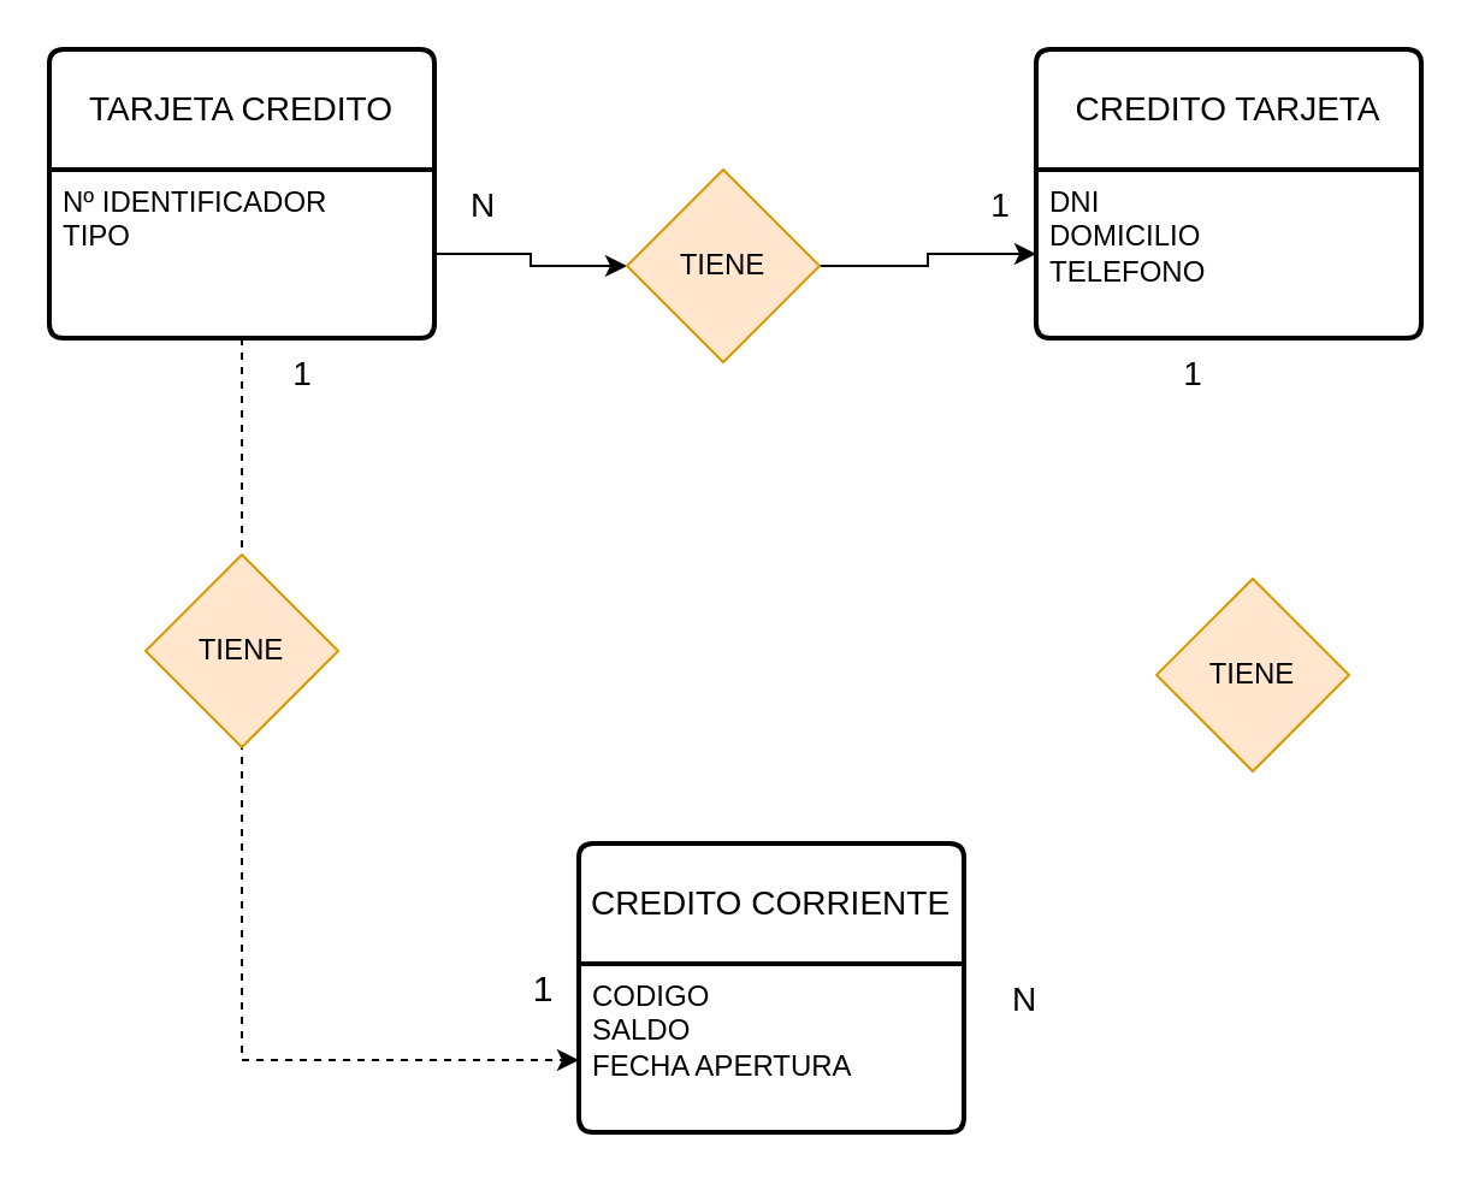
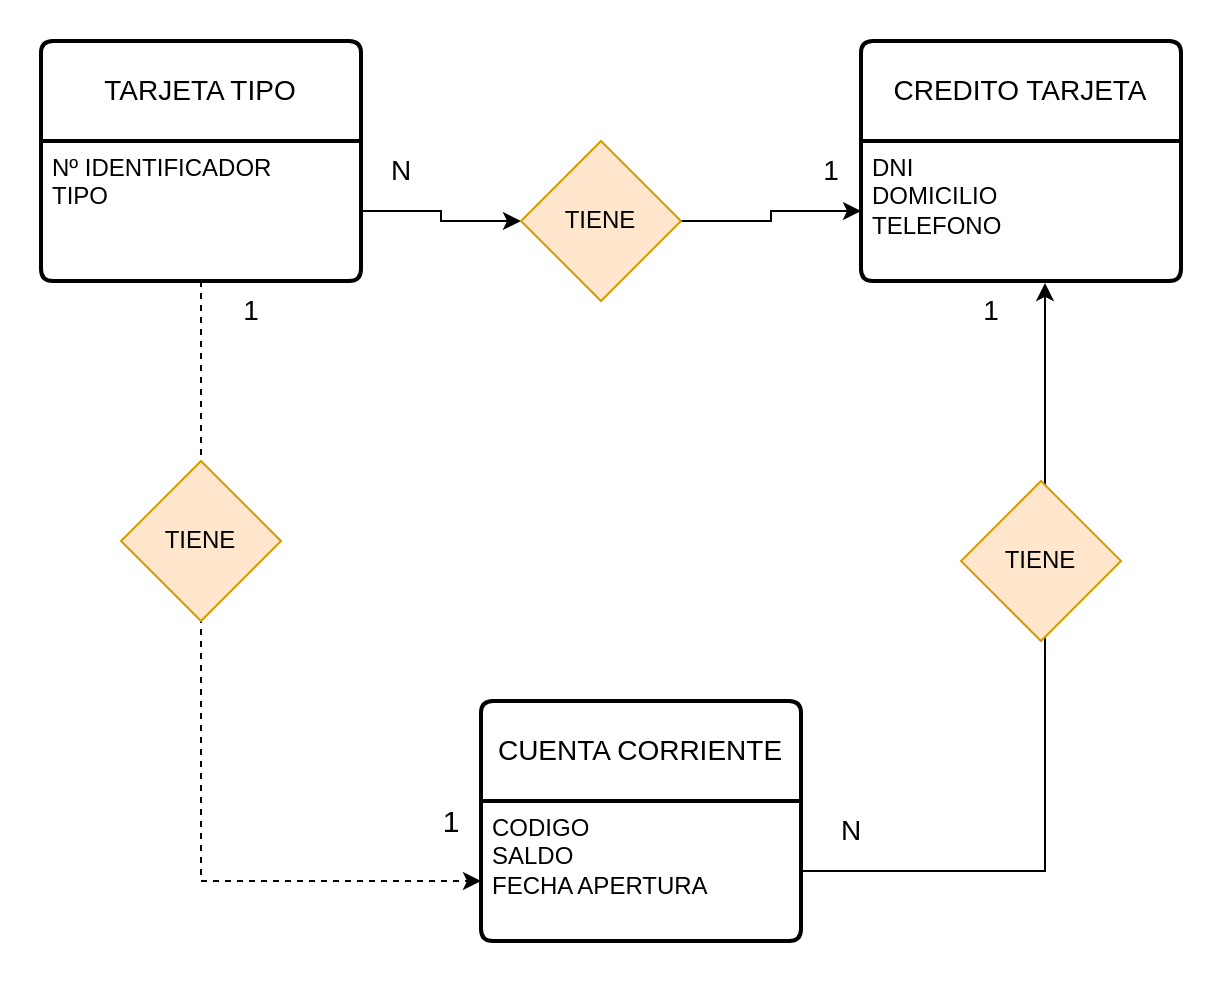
  <mxCell id="0" />
  <mxCell id="1" parent="0" />
- <mxCell id="2" value="TARJETA CREDITO" style="swimlane;childLayout=stackLayout;horizontal=1;startSize=50;horizontalStack=0;rounded=1;fontSize=14;fontStyle=0;strokeWidth=2;resizeParent=0;resizeLast=1;shadow=0;dashed=0;align=center;arcSize=4;whiteSpace=wrap;html=1;" vertex="1" parent="1"><mxGeometry x="20" y="20" width="160" height="120" as="geometry" /></mxCell>
+ <mxCell id="2" value="TARJETA TIPO" style="swimlane;childLayout=stackLayout;horizontal=1;startSize=50;horizontalStack=0;rounded=1;fontSize=14;fontStyle=0;strokeWidth=2;resizeParent=0;resizeLast=1;shadow=0;dashed=0;align=center;arcSize=4;whiteSpace=wrap;html=1;" vertex="1" parent="1"><mxGeometry x="20" y="20" width="160" height="120" as="geometry" /></mxCell>
  <mxCell id="3" value="&lt;div&gt;Nº IDENTIFICADOR&lt;/div&gt;&lt;div&gt;TIPO&lt;/div&gt;&lt;div&gt;&lt;br&gt;&lt;/div&gt;" style="align=left;strokeColor=none;fillColor=none;spacingLeft=4;spacingRight=4;fontSize=12;verticalAlign=top;resizable=0;rotatable=0;part=1;html=1;whiteSpace=wrap;" vertex="1" parent="2"><mxGeometry y="50" width="160" height="70" as="geometry" /></mxCell>
  <mxCell id="4" value="CREDITO TARJETA" style="swimlane;childLayout=stackLayout;horizontal=1;startSize=50;horizontalStack=0;rounded=1;fontSize=14;fontStyle=0;strokeWidth=2;resizeParent=0;resizeLast=1;shadow=0;dashed=0;align=center;arcSize=4;whiteSpace=wrap;html=1;" vertex="1" parent="1"><mxGeometry x="430" y="20" width="160" height="120" as="geometry" /></mxCell>
  <mxCell id="5" value="&lt;div&gt;DNI&lt;/div&gt;&lt;div&gt;DOMICILIO&lt;/div&gt;&lt;div&gt;TELEFONO&lt;br&gt;&lt;/div&gt;&lt;div&gt;&lt;br&gt;&lt;/div&gt;" style="align=left;strokeColor=none;fillColor=none;spacingLeft=4;spacingRight=4;fontSize=12;verticalAlign=top;resizable=0;rotatable=0;part=1;html=1;whiteSpace=wrap;" vertex="1" parent="4"><mxGeometry y="50" width="160" height="70" as="geometry" /></mxCell>
- <mxCell id="6" value="CREDITO CORRIENTE" style="swimlane;childLayout=stackLayout;horizontal=1;startSize=50;horizontalStack=0;rounded=1;fontSize=14;fontStyle=0;strokeWidth=2;resizeParent=0;resizeLast=1;shadow=0;dashed=0;align=center;arcSize=4;whiteSpace=wrap;html=1;" vertex="1" parent="1"><mxGeometry x="240" y="350" width="160" height="120" as="geometry" /></mxCell>
+ <mxCell id="6" value="CUENTA CORRIENTE" style="swimlane;childLayout=stackLayout;horizontal=1;startSize=50;horizontalStack=0;rounded=1;fontSize=14;fontStyle=0;strokeWidth=2;resizeParent=0;resizeLast=1;shadow=0;dashed=0;align=center;arcSize=4;whiteSpace=wrap;html=1;" vertex="1" parent="1"><mxGeometry x="240" y="350" width="160" height="120" as="geometry" /></mxCell>
  <mxCell id="7" value="&lt;div&gt;CODIGO&lt;/div&gt;&lt;div&gt;SALDO&lt;/div&gt;&lt;div&gt;FECHA APERTURA&lt;br&gt;&lt;/div&gt;" style="align=left;strokeColor=none;fillColor=none;spacingLeft=4;spacingRight=4;fontSize=12;verticalAlign=top;resizable=0;rotatable=0;part=1;html=1;whiteSpace=wrap;" vertex="1" parent="6"><mxGeometry y="50" width="160" height="70" as="geometry" /></mxCell>
  <mxCell id="8" value="1" style="text;html=1;align=center;verticalAlign=middle;resizable=0;points=[];autosize=1;strokeColor=none;fillColor=none;fontSize=14;" vertex="1" parent="1"><mxGeometry x="400" y="70" width="30" height="30" as="geometry" /></mxCell>
  <mxCell id="9" value="N" style="text;html=1;align=center;verticalAlign=middle;resizable=0;points=[];autosize=1;strokeColor=none;fillColor=none;fontSize=14;" vertex="1" parent="1"><mxGeometry x="185" y="70" width="30" height="30" as="geometry" /></mxCell>
  <mxCell id="10" value="1" style="text;html=1;align=center;verticalAlign=middle;resizable=0;points=[];autosize=1;strokeColor=none;fillColor=none;fontSize=15;" vertex="1" parent="1"><mxGeometry x="210" y="395" width="30" height="30" as="geometry" /></mxCell>
  <mxCell id="11" value="1" style="text;html=1;align=center;verticalAlign=middle;resizable=0;points=[];autosize=1;strokeColor=none;fillColor=none;fontSize=14;" vertex="1" parent="1"><mxGeometry x="110" y="140" width="30" height="30" as="geometry" /></mxCell>
  <mxCell id="12" style="edgeStyle=orthogonalEdgeStyle;rounded=0;orthogonalLoop=1;jettySize=auto;html=1;entryX=0;entryY=0.75;entryDx=0;entryDy=0;dashed=1;" edge="1" parent="1" source="3" target="6"><mxGeometry relative="1" as="geometry"><mxPoint x="100" y="440" as="targetPoint" /><Array as="points"><mxPoint x="100" y="440" /></Array></mxGeometry></mxCell>
+ <mxCell id="13" style="edgeStyle=orthogonalEdgeStyle;rounded=0;orthogonalLoop=1;jettySize=auto;html=1;entryX=0.575;entryY=1.014;entryDx=0;entryDy=0;entryPerimeter=0;" edge="1" parent="1" source="7" target="5"><mxGeometry relative="1" as="geometry" /></mxCell>
  <mxCell id="14" value="1" style="text;html=1;align=center;verticalAlign=middle;resizable=0;points=[];autosize=1;strokeColor=none;fillColor=none;fontSize=14;" vertex="1" parent="1"><mxGeometry x="480" y="140" width="30" height="30" as="geometry" /></mxCell>
  <mxCell id="15" value="N" style="text;html=1;align=center;verticalAlign=middle;resizable=0;points=[];autosize=1;strokeColor=none;fillColor=none;fontSize=14;" vertex="1" parent="1"><mxGeometry x="410" y="400" width="30" height="30" as="geometry" /></mxCell>
  <mxCell id="16" style="edgeStyle=orthogonalEdgeStyle;rounded=0;orthogonalLoop=1;jettySize=auto;html=1;entryX=0;entryY=0.5;entryDx=0;entryDy=0;" edge="1" parent="1" source="19" target="5"><mxGeometry relative="1" as="geometry" /></mxCell>
  <mxCell id="17" value="TIENE" style="rhombus;whiteSpace=wrap;html=1;fillColor=#ffe6cc;strokeColor=#d79b00;" vertex="1" parent="1"><mxGeometry x="60" y="230" width="80" height="80" as="geometry" /></mxCell>
  <mxCell id="18" value="" style="edgeStyle=orthogonalEdgeStyle;rounded=0;orthogonalLoop=1;jettySize=auto;html=1;entryX=0;entryY=0.5;entryDx=0;entryDy=0;" edge="1" parent="1" source="3" target="19"><mxGeometry relative="1" as="geometry"><mxPoint x="180" y="105" as="sourcePoint" /><mxPoint x="430" y="105" as="targetPoint" /></mxGeometry></mxCell>
  <mxCell id="19" value="TIENE" style="rhombus;whiteSpace=wrap;html=1;fillColor=#ffe6cc;strokeColor=#d79b00;" vertex="1" parent="1"><mxGeometry x="260" y="70" width="80" height="80" as="geometry" /></mxCell>
  <mxCell id="20" value="TIENE" style="rhombus;whiteSpace=wrap;html=1;fillColor=#ffe6cc;strokeColor=#d79b00;" vertex="1" parent="1"><mxGeometry x="480" y="240" width="80" height="80" as="geometry" /></mxCell>
